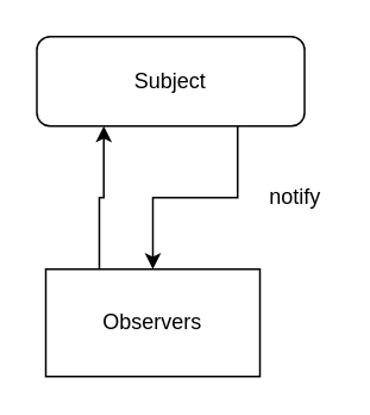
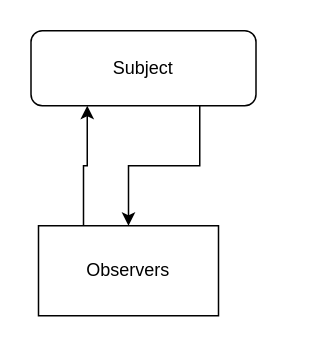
  <mxCell id="0" />
  <mxCell id="1" parent="0" />
  <mxCell id="2" style="edgeStyle=orthogonalEdgeStyle;rounded=0;orthogonalLoop=1;jettySize=auto;html=1;exitX=0.75;exitY=1;exitDx=0;exitDy=0;" edge="1" parent="1" source="3" target="5"><mxGeometry relative="1" as="geometry" /></mxCell>
  <mxCell id="3" value="Subject" style="rounded=1;whiteSpace=wrap;html=1;" vertex="1" parent="1"><mxGeometry x="20" y="20" width="150" height="50" as="geometry" /></mxCell>
  <mxCell id="4" style="edgeStyle=orthogonalEdgeStyle;rounded=0;orthogonalLoop=1;jettySize=auto;html=1;exitX=0.25;exitY=0;exitDx=0;exitDy=0;entryX=0.25;entryY=1;entryDx=0;entryDy=0;" edge="1" parent="1" source="5" target="3"><mxGeometry relative="1" as="geometry" /></mxCell>
  <mxCell id="5" value="Observers" style="rounded=0;whiteSpace=wrap;html=1;" vertex="1" parent="1"><mxGeometry x="25" y="150" width="120" height="60" as="geometry" /></mxCell>
- <mxCell id="6" value="notify&lt;br&gt;" style="text;html=1;strokeColor=none;fillColor=none;align=center;verticalAlign=middle;whiteSpace=wrap;rounded=0;" vertex="1" parent="1"><mxGeometry x="145" y="100" width="40" height="20" as="geometry" /></mxCell>
